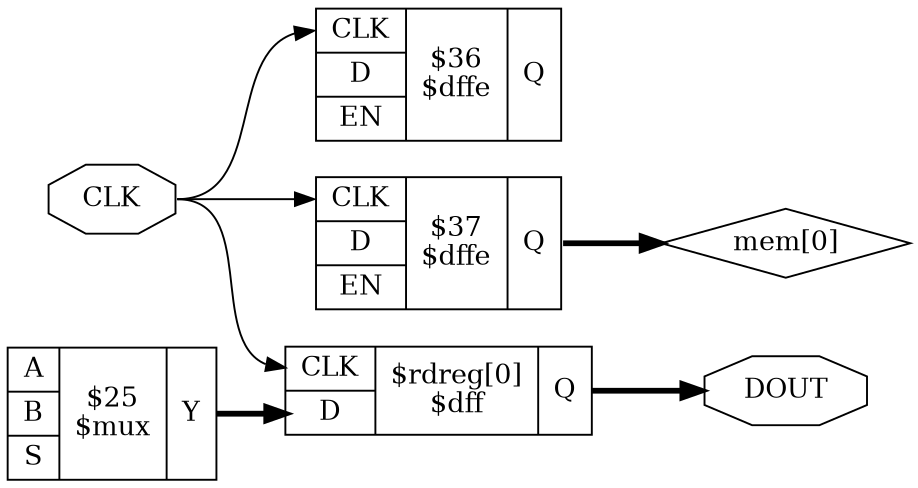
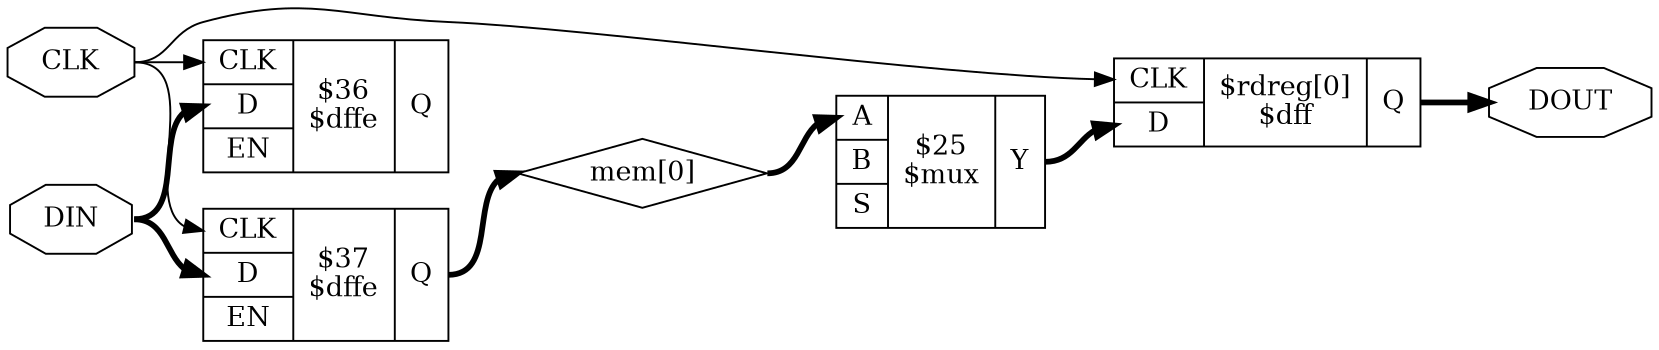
  digraph {
    rankdir=LR
    remincross=true
    node [shape=record]
    edge [color=black fontcolor=black headport="p8:w" style="setlinewidth(3)" tailport=e]
    n1 [label="{{<p3> CLK|<p8> D|<p11> EN}|$36\n$dffe|{<p9> Q}}"]
    n2 [label="{{<p3> CLK|<p8> D|<p11> EN}|$37\n$dffe|{<p9> Q}}"]
    n3 [color=black fontcolor=black label="mem[0]" shape=diamond]
    n4 [label="{{<p14> A|<p15> B|<p16> S}|$25\n$mux|{<p17> Y}}"]
    n5 [label="{{<p3> CLK|<p8> D}|$rdreg[0]\n$dff|{<p9> Q}}"]
    n6 [color=black fontcolor=black label=CLK shape=octagon]
    n7 [color=black fontcolor=black label=DOUT shape=octagon]
+   n8 [color=black fontcolor=black label=DIN shape=octagon]
    n2 -> n3 [headport=w tailport="p9:e"]
+   n3 -> n4 [headport="p14:w"]
    n4 -> n5 [tailport="p17:e"]
    n5 -> n7 [headport=w tailport="p9:e"]
    n6 -> n1 [headport="p3:w" style=""]
    n6 -> n2 [headport="p3:w" style=""]
    n6 -> n5 [headport="p3:w" style=""]
+   n8 -> n1
+   n8 -> n2
  }
